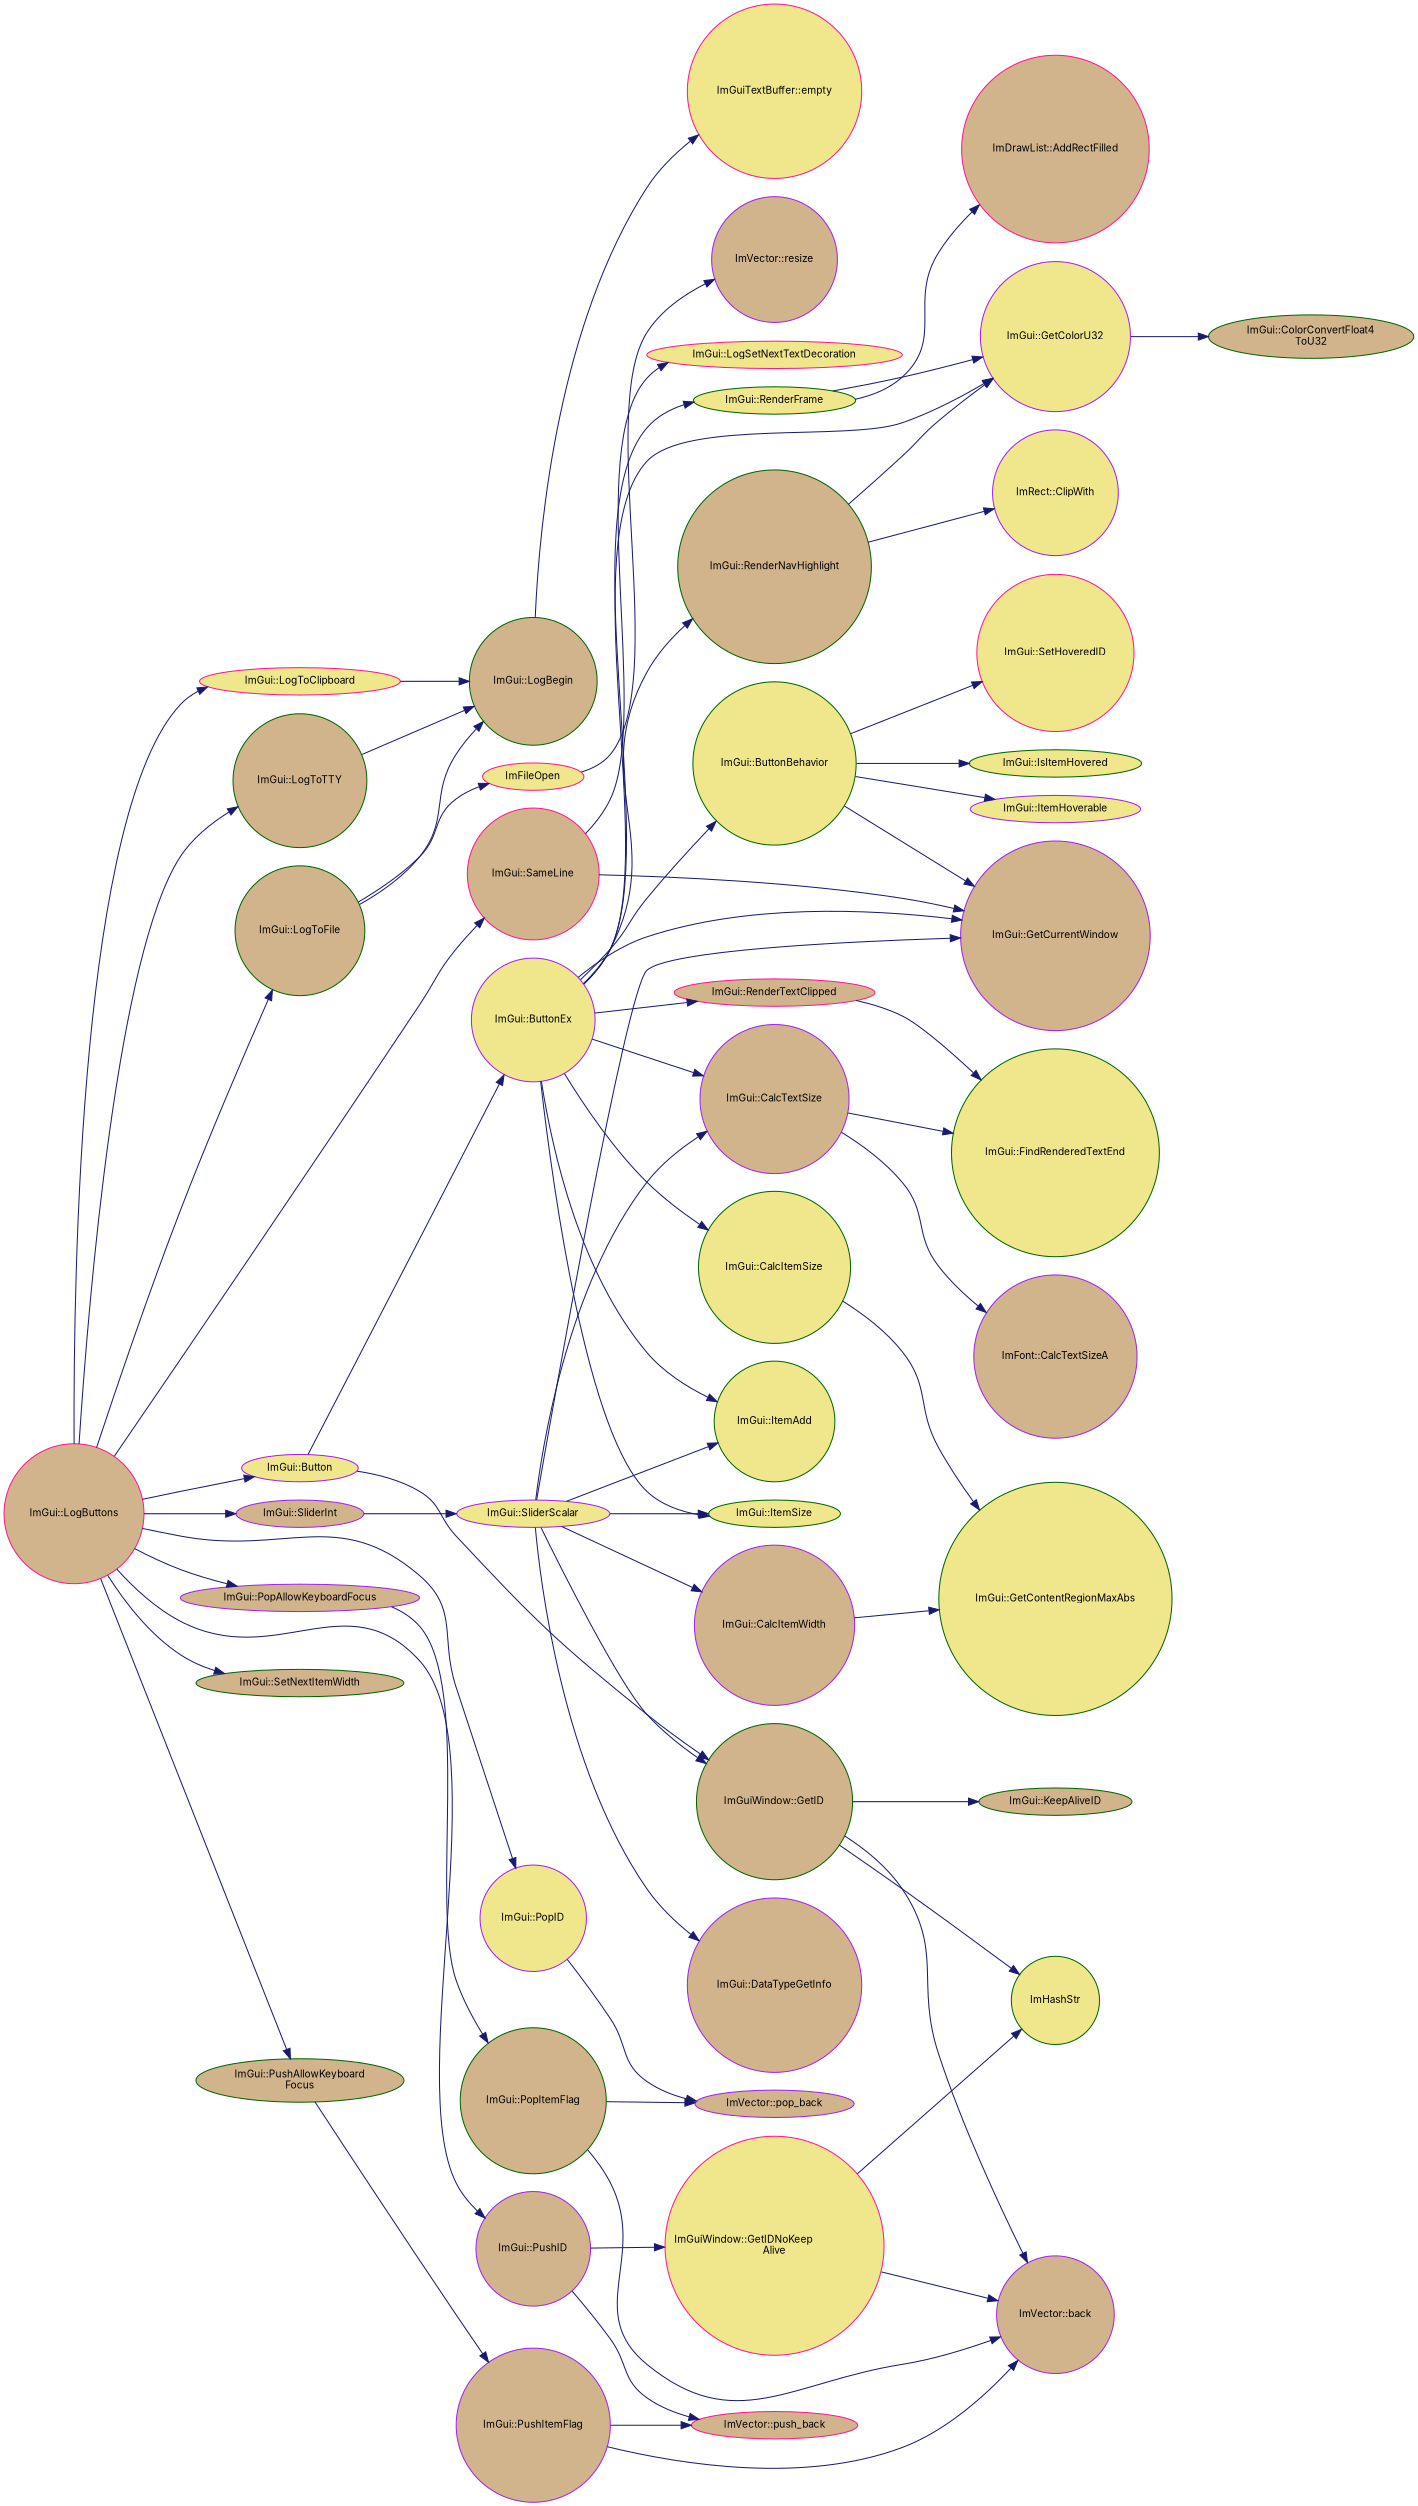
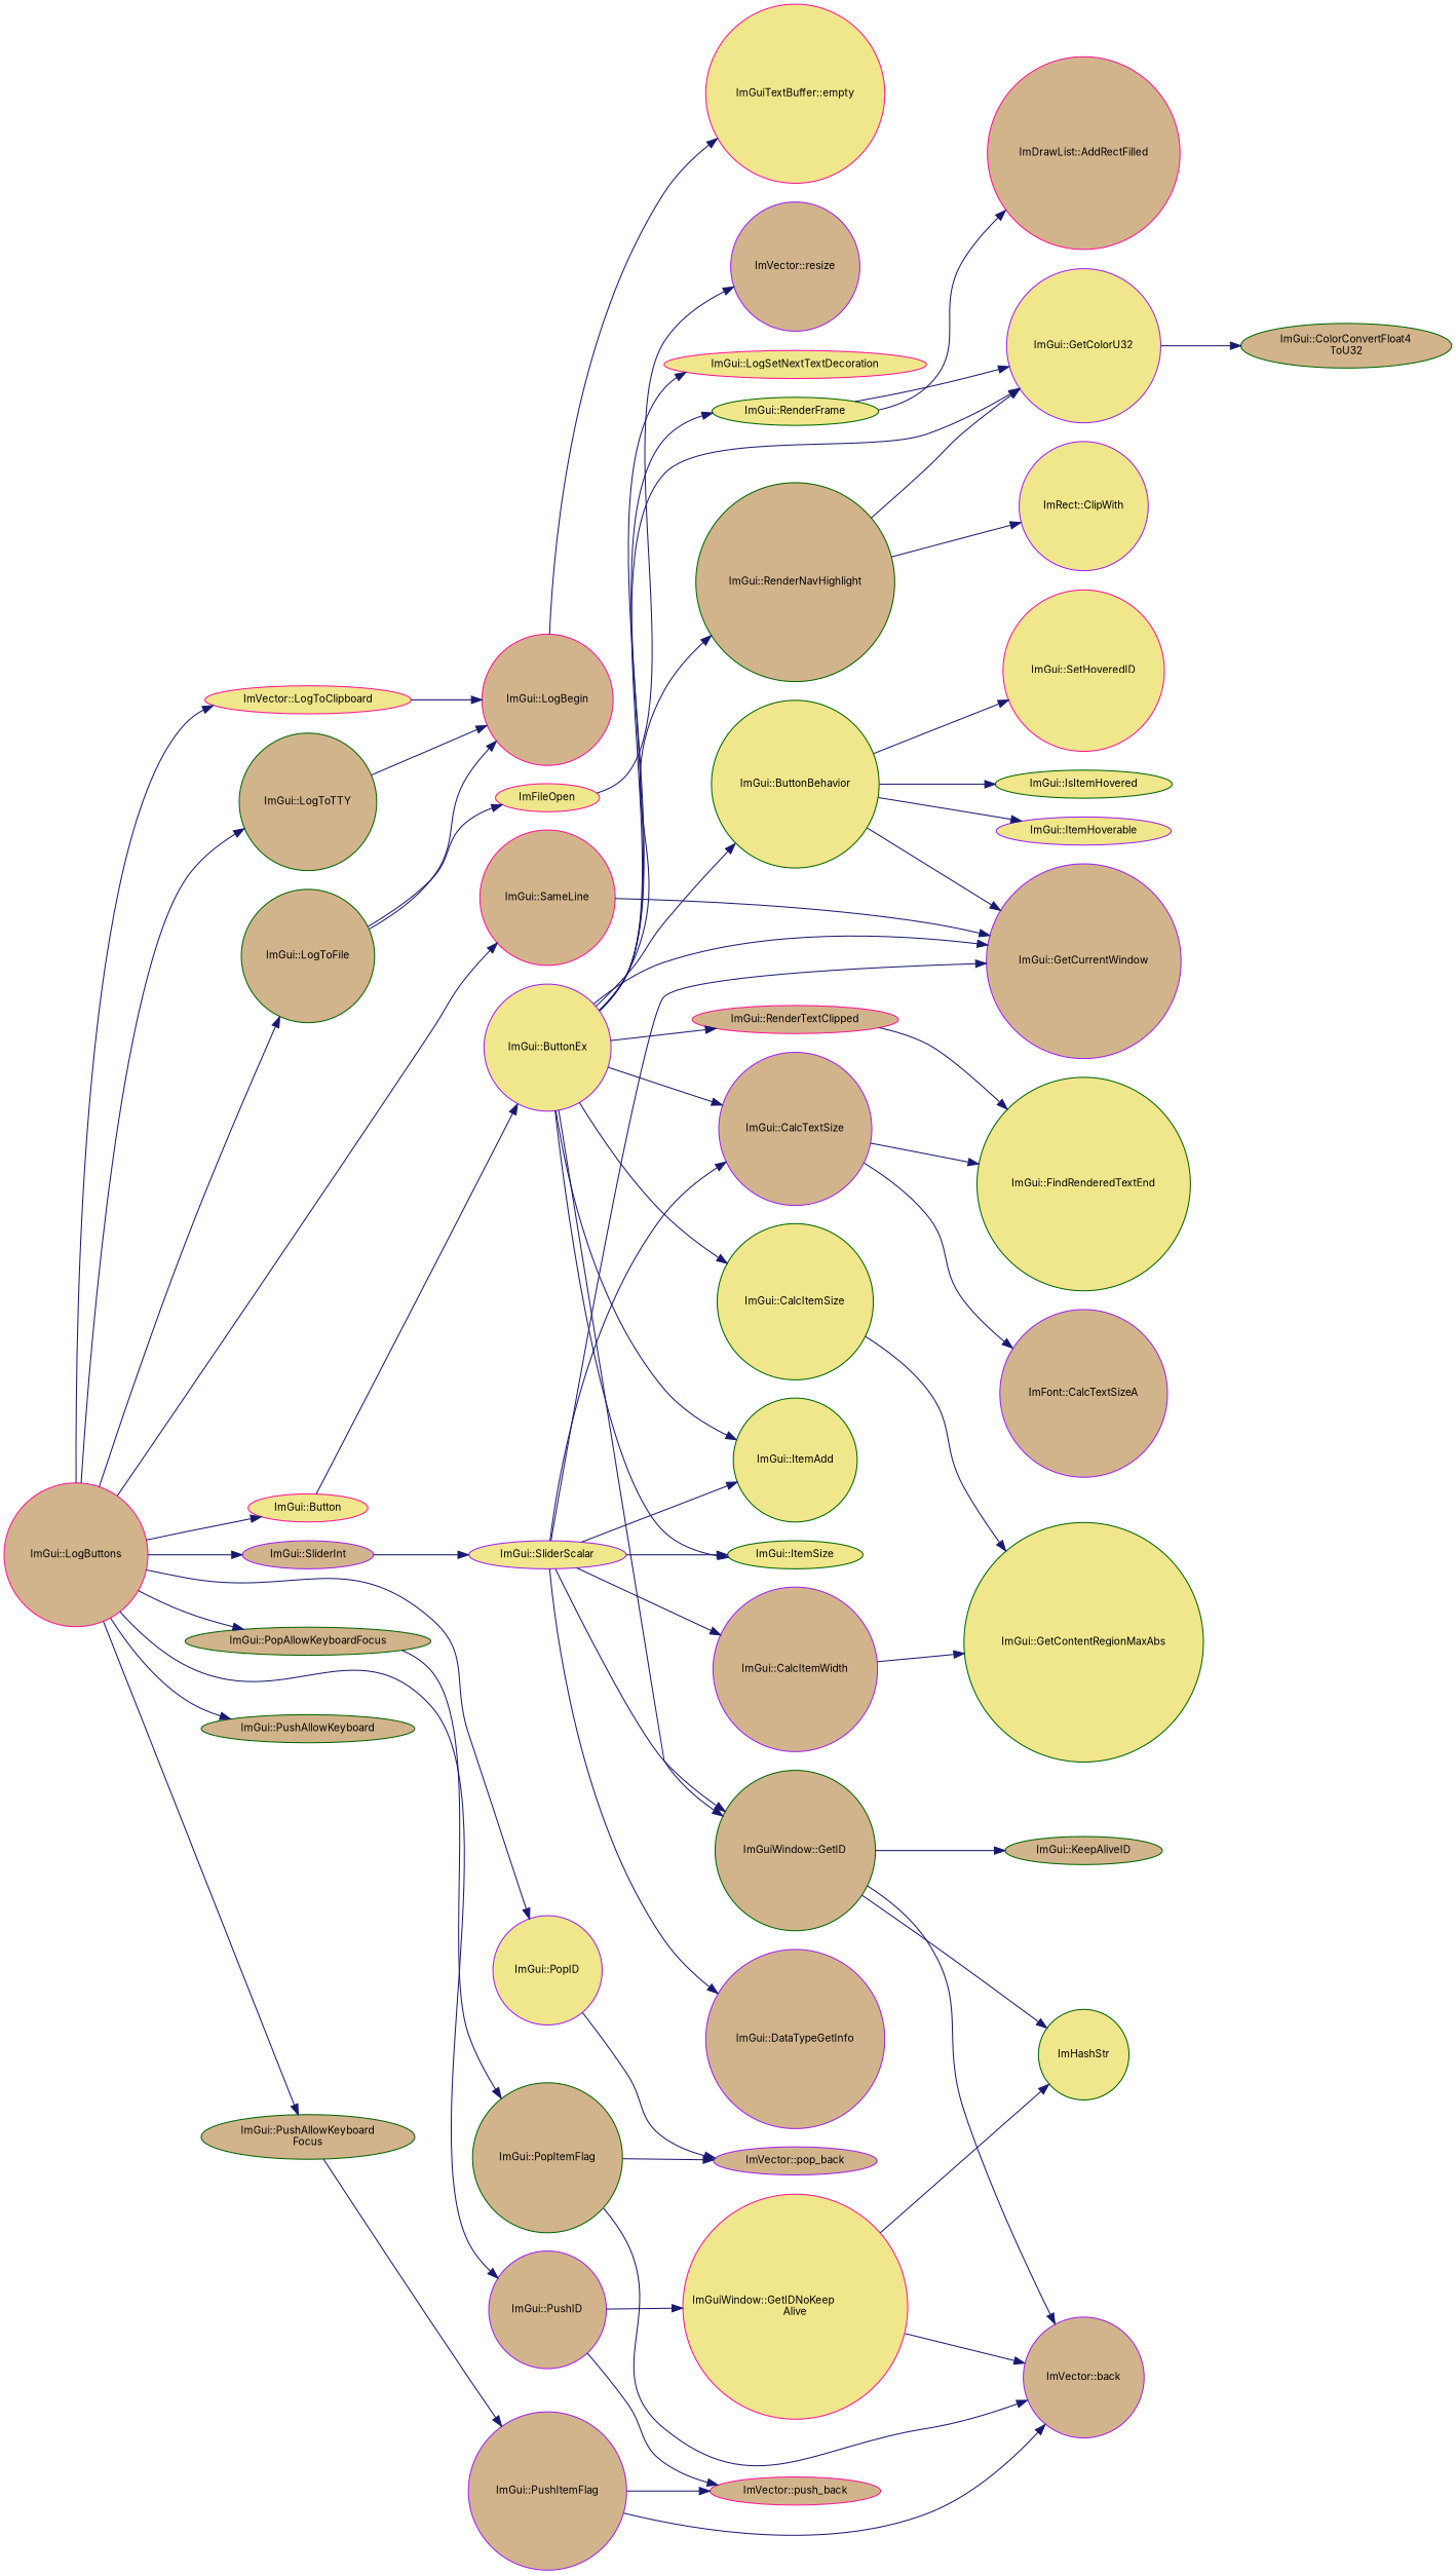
  digraph {
    fontname=Inter
    rankdir=LR
    node [color=purple fillcolor=tan fontname=Inter fontsize=10 shape=circle style=filled]
    edge [color=midnightblue fontname=Inter fontsize=10 labelfontname=Helvetica labelfontsize=10 style=solid]
    n1 [color=deeppink fontcolor=black height=0.2 label="ImGui::LogButtons" width=0.4]
-   n2 [fillcolor=khaki height=0.2 label="ImGui::Button" shape=ellipse width=0.4]
-   n3 [color=deeppink fillcolor=khaki height=0.2 label="ImGui::LogToClipboard" shape=ellipse width=0.4]
+   n2 [color=deeppink fillcolor=khaki height=0.2 label="ImGui::Button" shape=ellipse width=0.4]
+   n3 [color=deeppink fillcolor=khaki height=0.2 label="ImVector::LogToClipboard" shape=ellipse width=0.4]
    n4 [color=darkgreen height=0.2 label="ImGui::LogToFile" width=0.4]
    n5 [color=darkgreen height=0.2 label="ImGui::LogToTTY" width=0.4]
-   n6 [height=0.2 label="ImGui::PopAllowKeyboardFocus" shape=ellipse width=0.4]
+   n6 [color=darkgreen height=0.2 label="ImGui::PopAllowKeyboardFocus" shape=ellipse width=0.4]
    n7 [fillcolor=khaki height=0.2 label="ImGui::PopID" width=0.4]
    n8 [color=darkgreen height=0.2 label="ImGui::PushAllowKeyboard\lFocus" shape=ellipse width=0.4]
    n9 [height=0.2 label="ImGui::PushID" width=0.4]
    n10 [color=deeppink height=0.2 label="ImGui::SameLine" width=0.4]
-   n11 [color=darkgreen height=0.2 label="ImGui::SetNextItemWidth" shape=ellipse width=0.4]
+   n11 [color=darkgreen height=0.2 label="ImGui::PushAllowKeyboard" shape=ellipse width=0.4]
    n12 [height=0.2 label="ImGui::SliderInt" shape=ellipse width=0.4]
    n13 [fillcolor=khaki height=0.2 label="ImGui::ButtonEx" width=0.4]
-   n14 [color=darkgreen height=0.2 label="ImGui::LogBegin" width=0.4]
+   n14 [color=deeppink height=0.2 label="ImGui::LogBegin" width=0.4]
    n15 [color=deeppink fillcolor=khaki height=0.2 label=ImFileOpen shape=ellipse width=0.4]
    n16 [color=darkgreen height=0.2 label="ImGui::PopItemFlag" width=0.4]
    n17 [height=0.2 label="ImVector::pop_back" shape=ellipse width=0.4]
    n18 [height=0.2 label="ImGui::PushItemFlag" width=0.4]
    n19 [color=deeppink height=0.2 label="ImVector::push_back" shape=ellipse width=0.4]
    n20 [color=deeppink fillcolor=khaki height=0.2 label="ImGuiWindow::GetIDNoKeep\lAlive" width=0.4]
    n21 [height=0.2 label="ImGui::GetCurrentWindow" width=0.4]
    n22 [fillcolor=khaki height=0.2 label="ImGui::SliderScalar" shape=ellipse width=0.4]
    n23 [color=darkgreen fillcolor=khaki height=0.2 label="ImGui::ButtonBehavior" width=0.4]
    n24 [color=darkgreen fillcolor=khaki height=0.2 label="ImGui::CalcItemSize" width=0.4]
    n25 [height=0.2 label="ImGui::CalcTextSize" width=0.4]
    n26 [fillcolor=khaki height=0.2 label="ImGui::GetColorU32" width=0.4]
    n27 [color=darkgreen height=0.2 label="ImGuiWindow::GetID" width=0.4]
    n28 [color=darkgreen fillcolor=khaki height=0.2 label="ImGui::ItemAdd" width=0.4]
    n29 [color=darkgreen fillcolor=khaki height=0.2 label="ImGui::ItemSize" shape=ellipse width=0.4]
    n30 [color=deeppink fillcolor=khaki height=0.2 label="ImGui::LogSetNextTextDecoration" shape=ellipse width=0.4]
    n31 [color=darkgreen fillcolor=khaki height=0.2 label="ImGui::RenderFrame" shape=ellipse width=0.4]
    n32 [color=darkgreen height=0.2 label="ImGui::RenderNavHighlight" width=0.4]
    n33 [color=deeppink height=0.2 label="ImGui::RenderTextClipped" shape=ellipse width=0.4]
    n34 [color=darkgreen fillcolor=khaki height=0.2 label="ImGui::IsItemHovered" shape=ellipse width=0.4]
    n35 [fillcolor=khaki height=0.2 label="ImGui::ItemHoverable" shape=ellipse width=0.4]
    n36 [color=deeppink fillcolor=khaki height=0.2 label="ImGui::SetHoveredID" width=0.4]
    n37 [color=darkgreen fillcolor=khaki height=0.2 label="ImGui::GetContentRegionMaxAbs" width=0.4]
    n38 [height=0.2 label="ImFont::CalcTextSizeA" width=0.4]
    n39 [color=darkgreen fillcolor=khaki height=0.2 label="ImGui::FindRenderedTextEnd" width=0.4]
    n40 [color=darkgreen height=0.2 label="ImGui::ColorConvertFloat4\lToU32" shape=ellipse width=0.4]
    n41 [height=0.2 label="ImVector::back" width=0.4]
    n42 [color=darkgreen fillcolor=khaki height=0.2 label=ImHashStr width=0.4]
    n43 [color=darkgreen height=0.2 label="ImGui::KeepAliveID" shape=ellipse width=0.4]
    n44 [color=deeppink height=0.2 label="ImDrawList::AddRectFilled" width=0.4]
    n45 [fillcolor=khaki height=0.2 label="ImRect::ClipWith" width=0.4]
    n46 [color=deeppink fillcolor=khaki height=0.2 label="ImGuiTextBuffer::empty" width=0.4]
    n47 [height=0.2 label="ImVector::resize" width=0.4]
    n48 [height=0.2 label="ImGui::CalcItemWidth" width=0.4]
    n49 [height=0.2 label="ImGui::DataTypeGetInfo" width=0.4]
    n1 -> n2
    n1 -> n3
    n1 -> n4
    n1 -> n5
    n1 -> n6
    n1 -> n7
    n1 -> n8
    n1 -> n9
    n1 -> n10
    n1 -> n11
    n1 -> n12
    n2 -> n13
    n3 -> n14
    n4 -> n14
    n4 -> n15
    n5 -> n14
    n6 -> n16
    n7 -> n17
    n8 -> n18
    n9 -> n19
    n9 -> n20
    n10 -> n21
    n12 -> n22
    n13 -> n21
    n13 -> n23
    n13 -> n24
    n13 -> n25
    n13 -> n26
-   n2 -> n27
+   n13 -> n27
    n13 -> n28
    n13 -> n29
-   n10 -> n30
+   n13 -> n30
    n13 -> n31
    n13 -> n32
    n13 -> n33
    n14 -> n46
    n15 -> n47
    n16 -> n17
    n16 -> n41
    n18 -> n19
    n18 -> n41
    n20 -> n41
    n20 -> n42
    n22 -> n21
    n22 -> n25
    n22 -> n27
    n22 -> n28
    n22 -> n29
    n22 -> n48
    n22 -> n49
    n23 -> n21
    n23 -> n34
    n23 -> n35
    n23 -> n36
    n24 -> n37
    n25 -> n38
    n25 -> n39
    n26 -> n40
    n27 -> n41
    n27 -> n42
    n27 -> n43
    n31 -> n26
    n31 -> n44
    n32 -> n26
    n32 -> n45
    n33 -> n39
    n48 -> n37
  }
